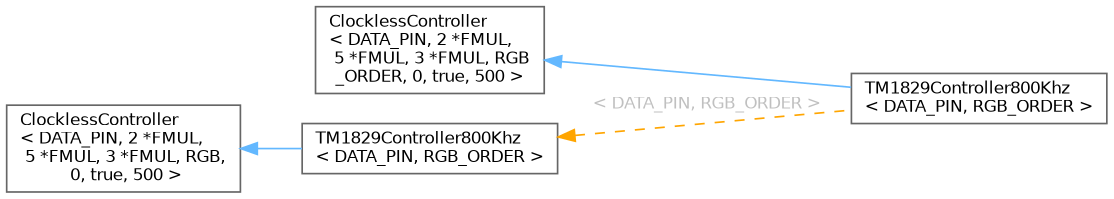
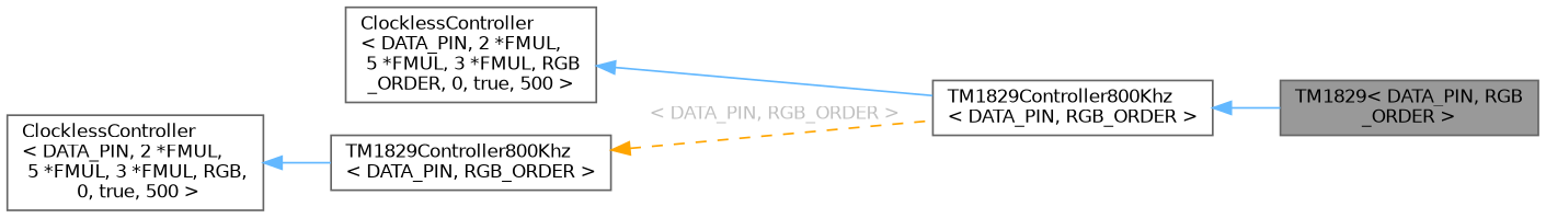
  digraph {
    rankdir=LR
    node [color=gray40 fillcolor=white fontname=Helvetica fontsize=10 shape=box style=filled]
    edge [color=steelblue1 dir=back fontname=Helvetica fontsize=10 labelfontname=Helvetica labelfontsize=10 style=solid]
+   n1 [fillcolor=grey60 fontcolor=black height=0.2 label="TM1829\< DATA_PIN, RGB\l_ORDER \>" width=0.4]
    n2 [height=0.2 label="TM1829Controller800Khz\l\< DATA_PIN, RGB_ORDER \>" width=0.4]
    n3 [height=0.2 label="ClocklessController\l\< DATA_PIN, 2 *FMUL,\l 5 *FMUL, 3 *FMUL, RGB\l_ORDER, 0, true, 500 \>" width=0.4]
    n4 [height=0.2 label="TM1829Controller800Khz\l\< DATA_PIN, RGB_ORDER \>" width=0.4]
    n5 [height=0.2 label="ClocklessController\l\< DATA_PIN, 2 *FMUL,\l 5 *FMUL, 3 *FMUL, RGB,\l 0, true, 500 \>" width=0.4]
+   n2 -> n1
    n3 -> n2
    n4 -> n2 [color=orange fontcolor=grey label=" \< DATA_PIN, RGB_ORDER \>" style=dashed]
    n5 -> n4
  }
